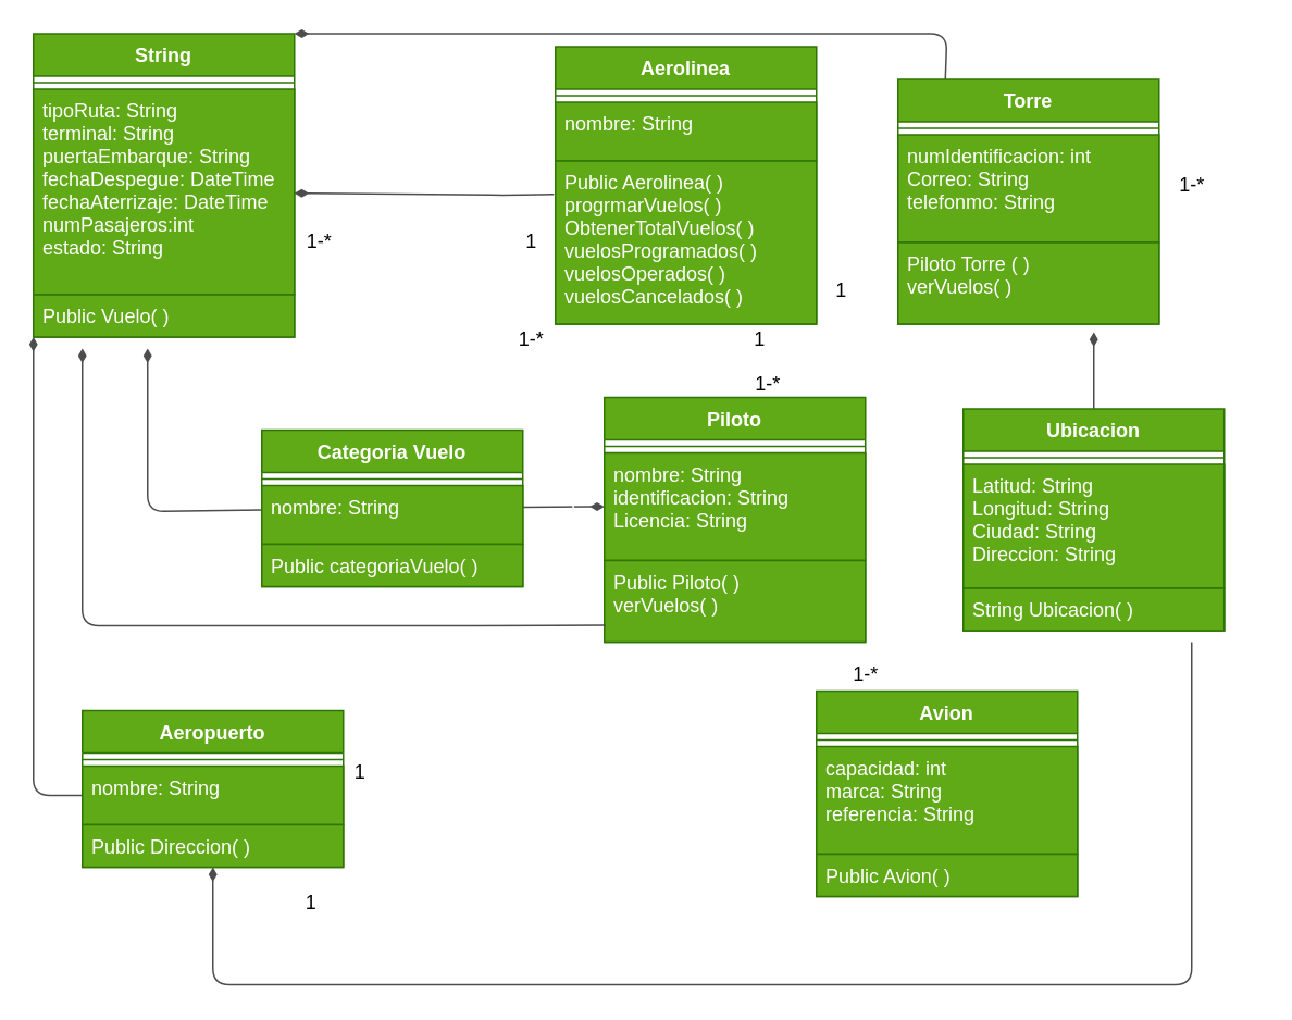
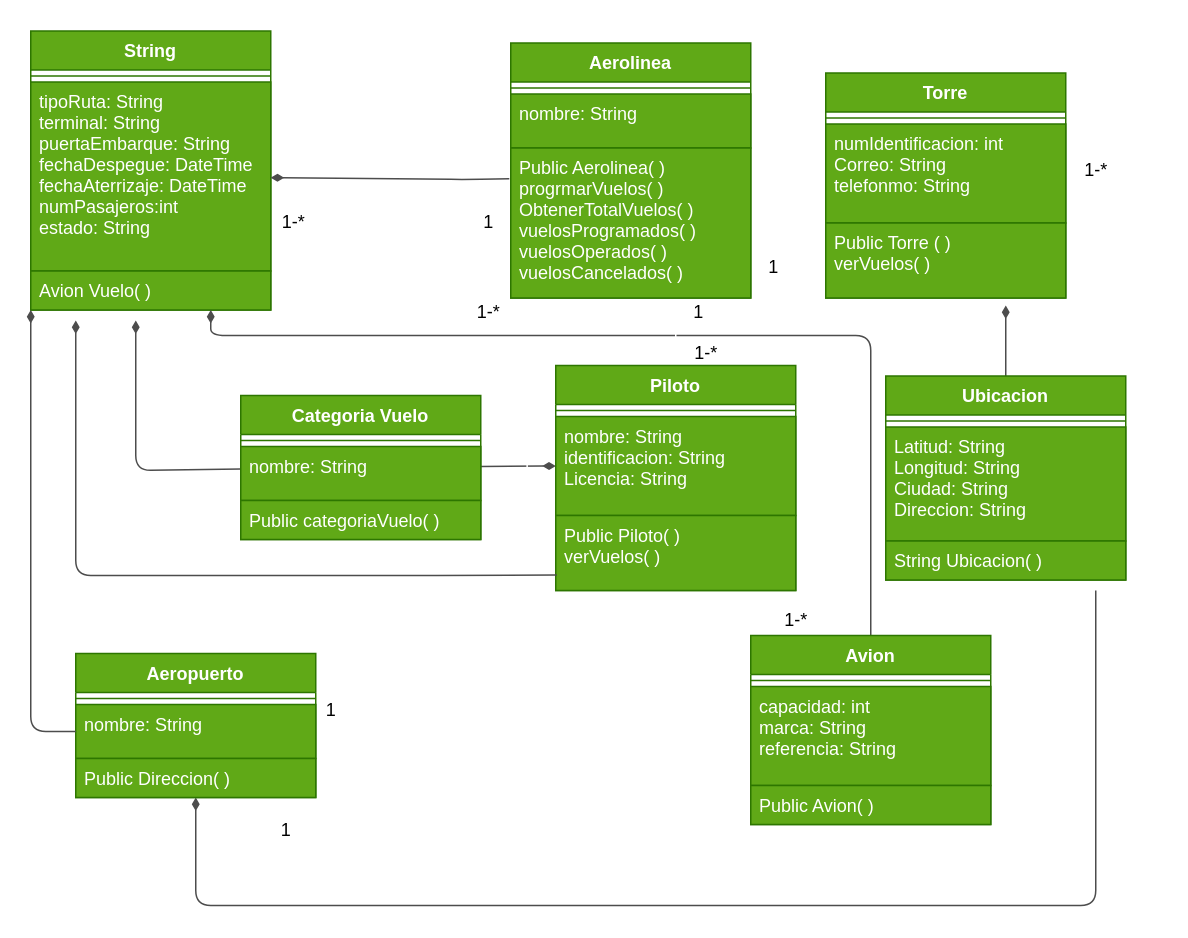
  <mxCell id="0" />
  <mxCell id="1" parent="0" />
  <mxCell id="2" value="String" style="swimlane;fontStyle=1;align=center;verticalAlign=top;childLayout=stackLayout;horizontal=1;startSize=26;horizontalStack=0;resizeParent=1;resizeParentMax=0;resizeLast=0;collapsible=1;marginBottom=0;fillColor=#60a917;fontColor=#ffffff;strokeColor=#2D7600;" vertex="1" parent="1"><mxGeometry x="20" y="20" width="160" height="186" as="geometry" /></mxCell>
  <mxCell id="3" value="" style="line;strokeWidth=1;fillColor=none;align=left;verticalAlign=middle;spacingTop=-1;spacingLeft=3;spacingRight=3;rotatable=0;labelPosition=right;points=[];portConstraint=eastwest;strokeColor=inherit;" vertex="1" parent="2"><mxGeometry y="26" width="160" height="8" as="geometry" /></mxCell>
  <mxCell id="4" value="tipoRuta: String&#10;terminal: String&#10;puertaEmbarque: String&#10;fechaDespegue: DateTime&#10;fechaAterrizaje: DateTime&#10;numPasajeros:int &#10;estado: String&#10;" style="text;strokeColor=#2D7600;fillColor=#60a917;align=left;verticalAlign=top;spacingLeft=4;spacingRight=4;overflow=hidden;rotatable=0;points=[[0,0.5],[1,0.5]];portConstraint=eastwest;fontColor=#ffffff;" vertex="1" parent="2"><mxGeometry y="34" width="160" height="126" as="geometry" /></mxCell>
- <mxCell id="5" value="Public Vuelo( )" style="text;strokeColor=#2D7600;fillColor=#60a917;align=left;verticalAlign=top;spacingLeft=4;spacingRight=4;overflow=hidden;rotatable=0;points=[[0,0.5],[1,0.5]];portConstraint=eastwest;fontColor=#ffffff;" vertex="1" parent="2"><mxGeometry y="160" width="160" height="26" as="geometry" /></mxCell>
+ <mxCell id="5" value="Avion Vuelo( )" style="text;strokeColor=#2D7600;fillColor=#60a917;align=left;verticalAlign=top;spacingLeft=4;spacingRight=4;overflow=hidden;rotatable=0;points=[[0,0.5],[1,0.5]];portConstraint=eastwest;fontColor=#ffffff;" vertex="1" parent="2"><mxGeometry y="160" width="160" height="26" as="geometry" /></mxCell>
  <mxCell id="6" value="" style="edgeStyle=none;html=1;strokeColor=#4D4D4D;startArrow=none;startFill=0;endArrow=diamondThin;endFill=1;entryX=0;entryY=0.5;entryDx=0;entryDy=0;" edge="1" parent="1" source="8" target="32"><mxGeometry relative="1" as="geometry" /></mxCell>
  <mxCell id="7" style="edgeStyle=none;html=1;strokeColor=#4D4D4D;startArrow=none;startFill=0;endArrow=diamondThin;endFill=1;" edge="1" parent="1" source="8"><mxGeometry relative="1" as="geometry"><mxPoint x="90" y="213" as="targetPoint" /><Array as="points"><mxPoint x="90" y="313" /></Array></mxGeometry></mxCell>
  <mxCell id="8" value="Categoria Vuelo" style="swimlane;fontStyle=1;align=center;verticalAlign=top;childLayout=stackLayout;horizontal=1;startSize=26;horizontalStack=0;resizeParent=1;resizeParentMax=0;resizeLast=0;collapsible=1;marginBottom=0;fillColor=#60a917;fontColor=#ffffff;strokeColor=#2D7600;" vertex="1" parent="1"><mxGeometry x="160" y="263" width="160" height="96" as="geometry" /></mxCell>
  <mxCell id="9" value="" style="line;strokeWidth=1;fillColor=none;align=left;verticalAlign=middle;spacingTop=-1;spacingLeft=3;spacingRight=3;rotatable=0;labelPosition=right;points=[];portConstraint=eastwest;strokeColor=inherit;" vertex="1" parent="8"><mxGeometry y="26" width="160" height="8" as="geometry" /></mxCell>
  <mxCell id="10" value="nombre: String" style="text;strokeColor=#2D7600;fillColor=#60a917;align=left;verticalAlign=top;spacingLeft=4;spacingRight=4;overflow=hidden;rotatable=0;points=[[0,0.5],[1,0.5]];portConstraint=eastwest;fontColor=#ffffff;" vertex="1" parent="8"><mxGeometry y="34" width="160" height="36" as="geometry" /></mxCell>
  <mxCell id="11" value="Public categoriaVuelo( )" style="text;strokeColor=#2D7600;fillColor=#60a917;align=left;verticalAlign=top;spacingLeft=4;spacingRight=4;overflow=hidden;rotatable=0;points=[[0,0.5],[1,0.5]];portConstraint=eastwest;fontColor=#ffffff;" vertex="1" parent="8"><mxGeometry y="70" width="160" height="26" as="geometry" /></mxCell>
- <mxCell id="12" style="edgeStyle=none;html=1;entryX=1;entryY=0;entryDx=0;entryDy=0;strokeColor=#4D4D4D;startArrow=none;startFill=0;endArrow=diamondThin;endFill=1;exitX=0.181;exitY=0.009;exitDx=0;exitDy=0;exitPerimeter=0;" edge="1" parent="1" source="14" target="2"><mxGeometry relative="1" as="geometry"><Array as="points"><mxPoint x="580" y="20" /></Array></mxGeometry></mxCell>
  <mxCell id="13" style="edgeStyle=none;html=1;strokeColor=#FFFFFF;startArrow=none;startFill=0;endArrow=none;endFill=0;entryX=0.75;entryY=1;entryDx=0;entryDy=0;" edge="1" parent="1" target="35"><mxGeometry relative="1" as="geometry"><mxPoint x="190" y="553" as="targetPoint" /><mxPoint x="710" y="133" as="sourcePoint" /><Array as="points"><mxPoint x="770" y="133" /><mxPoint x="770" y="573" /><mxPoint x="480" y="573" /><mxPoint x="170" y="573" /></Array></mxGeometry></mxCell>
  <mxCell id="14" value="Torre" style="swimlane;fontStyle=1;align=center;verticalAlign=top;childLayout=stackLayout;horizontal=1;startSize=26;horizontalStack=0;resizeParent=1;resizeParentMax=0;resizeLast=0;collapsible=1;marginBottom=0;fillColor=#60a917;fontColor=#ffffff;strokeColor=#2D7600;" vertex="1" parent="1"><mxGeometry x="550" y="48" width="160" height="150" as="geometry" /></mxCell>
  <mxCell id="15" value="" style="line;strokeWidth=1;fillColor=none;align=left;verticalAlign=middle;spacingTop=-1;spacingLeft=3;spacingRight=3;rotatable=0;labelPosition=right;points=[];portConstraint=eastwest;strokeColor=inherit;" vertex="1" parent="14"><mxGeometry y="26" width="160" height="8" as="geometry" /></mxCell>
  <mxCell id="16" value="numIdentificacion: int&#10;Correo: String&#10;telefonmo: String" style="text;strokeColor=#2D7600;fillColor=#60a917;align=left;verticalAlign=top;spacingLeft=4;spacingRight=4;overflow=hidden;rotatable=0;points=[[0,0.5],[1,0.5]];portConstraint=eastwest;fontColor=#ffffff;" vertex="1" parent="14"><mxGeometry y="34" width="160" height="66" as="geometry" /></mxCell>
- <mxCell id="17" value="Piloto Torre ( )&#10;verVuelos( )&#10;" style="text;strokeColor=#2D7600;fillColor=#60a917;align=left;verticalAlign=top;spacingLeft=4;spacingRight=4;overflow=hidden;rotatable=0;points=[[0,0.5],[1,0.5]];portConstraint=eastwest;fontColor=#ffffff;" vertex="1" parent="14"><mxGeometry y="100" width="160" height="50" as="geometry" /></mxCell>
+ <mxCell id="17" value="Public Torre ( )&#10;verVuelos( )&#10;" style="text;strokeColor=#2D7600;fillColor=#60a917;align=left;verticalAlign=top;spacingLeft=4;spacingRight=4;overflow=hidden;rotatable=0;points=[[0,0.5],[1,0.5]];portConstraint=eastwest;fontColor=#ffffff;" vertex="1" parent="14"><mxGeometry y="100" width="160" height="50" as="geometry" /></mxCell>
  <mxCell id="18" style="edgeStyle=none;html=1;strokeColor=#FFFFFF;startArrow=none;startFill=0;endArrow=none;endFill=0;entryX=1;entryY=0.5;entryDx=0;entryDy=0;exitX=0.072;exitY=1.005;exitDx=0;exitDy=0;exitPerimeter=0;" edge="1" parent="1" source="23" target="37"><mxGeometry relative="1" as="geometry"><mxPoint x="290" y="383" as="targetPoint" /><Array as="points"><mxPoint x="350" y="487" /></Array></mxGeometry></mxCell>
  <mxCell id="19" style="edgeStyle=none;html=1;strokeColor=#FFFFFF;startArrow=none;startFill=0;endArrow=open;endFill=0;entryX=0.379;entryY=0.004;entryDx=0;entryDy=0;entryPerimeter=0;" edge="1" parent="1" source="20" target="25"><mxGeometry relative="1" as="geometry"><Array as="points"><mxPoint x="560" y="233" /></Array></mxGeometry></mxCell>
  <mxCell id="20" value="Aerolinea" style="swimlane;fontStyle=1;align=center;verticalAlign=top;childLayout=stackLayout;horizontal=1;startSize=26;horizontalStack=0;resizeParent=1;resizeParentMax=0;resizeLast=0;collapsible=1;marginBottom=0;fillColor=#60a917;fontColor=#ffffff;strokeColor=#2D7600;" vertex="1" parent="1"><mxGeometry x="340" y="28" width="160" height="170" as="geometry" /></mxCell>
  <mxCell id="21" value="" style="line;strokeWidth=1;fillColor=none;align=left;verticalAlign=middle;spacingTop=-1;spacingLeft=3;spacingRight=3;rotatable=0;labelPosition=right;points=[];portConstraint=eastwest;strokeColor=inherit;" vertex="1" parent="20"><mxGeometry y="26" width="160" height="8" as="geometry" /></mxCell>
  <mxCell id="22" value="nombre: String" style="text;strokeColor=#2D7600;fillColor=#60a917;align=left;verticalAlign=top;spacingLeft=4;spacingRight=4;overflow=hidden;rotatable=0;points=[[0,0.5],[1,0.5]];portConstraint=eastwest;fontColor=#ffffff;" vertex="1" parent="20"><mxGeometry y="34" width="160" height="36" as="geometry" /></mxCell>
  <mxCell id="23" value="Public Aerolinea( )&#10;progrmarVuelos( )&#10;ObtenerTotalVuelos( )&#10;vuelosProgramados( )&#10;vuelosOperados( )&#10;vuelosCancelados( )" style="text;strokeColor=#2D7600;fillColor=#60a917;align=left;verticalAlign=top;spacingLeft=4;spacingRight=4;overflow=hidden;rotatable=0;points=[[0,0.5],[1,0.5]];portConstraint=eastwest;fontColor=#ffffff;" vertex="1" parent="20"><mxGeometry y="70" width="160" height="100" as="geometry" /></mxCell>
+ <mxCell id="24" style="edgeStyle=none;html=1;entryX=0.75;entryY=1;entryDx=0;entryDy=0;strokeColor=#4D4D4D;startArrow=none;startFill=0;endArrow=diamondThin;endFill=1;" edge="1" parent="1" source="25" target="2"><mxGeometry relative="1" as="geometry"><Array as="points"><mxPoint x="580" y="223" /><mxPoint x="140" y="223" /></Array></mxGeometry></mxCell>
  <mxCell id="25" value="Avion" style="swimlane;fontStyle=1;align=center;verticalAlign=top;childLayout=stackLayout;horizontal=1;startSize=26;horizontalStack=0;resizeParent=1;resizeParentMax=0;resizeLast=0;collapsible=1;marginBottom=0;fillColor=#60a917;fontColor=#ffffff;strokeColor=#2D7600;" vertex="1" parent="1"><mxGeometry x="500" y="423" width="160" height="126" as="geometry" /></mxCell>
  <mxCell id="26" value="" style="line;strokeWidth=1;fillColor=none;align=left;verticalAlign=middle;spacingTop=-1;spacingLeft=3;spacingRight=3;rotatable=0;labelPosition=right;points=[];portConstraint=eastwest;strokeColor=inherit;" vertex="1" parent="25"><mxGeometry y="26" width="160" height="8" as="geometry" /></mxCell>
  <mxCell id="27" value="capacidad: int&#10;marca: String&#10;referencia: String&#10;" style="text;strokeColor=#2D7600;fillColor=#60a917;align=left;verticalAlign=top;spacingLeft=4;spacingRight=4;overflow=hidden;rotatable=0;points=[[0,0.5],[1,0.5]];portConstraint=eastwest;fontColor=#ffffff;" vertex="1" parent="25"><mxGeometry y="34" width="160" height="66" as="geometry" /></mxCell>
  <mxCell id="28" value="Public Avion( )" style="text;strokeColor=#2D7600;fillColor=#60a917;align=left;verticalAlign=top;spacingLeft=4;spacingRight=4;overflow=hidden;rotatable=0;points=[[0,0.5],[1,0.5]];portConstraint=eastwest;fontColor=#ffffff;" vertex="1" parent="25"><mxGeometry y="100" width="160" height="26" as="geometry" /></mxCell>
  <mxCell id="29" style="edgeStyle=none;html=1;strokeColor=#FFFFFF;startArrow=none;startFill=0;endArrow=none;endFill=0;" edge="1" parent="1" source="30"><mxGeometry relative="1" as="geometry"><mxPoint x="450" y="203" as="targetPoint" /></mxGeometry></mxCell>
  <mxCell id="30" value="Piloto" style="swimlane;fontStyle=1;align=center;verticalAlign=top;childLayout=stackLayout;horizontal=1;startSize=26;horizontalStack=0;resizeParent=1;resizeParentMax=0;resizeLast=0;collapsible=1;marginBottom=0;fillColor=#60a917;fontColor=#ffffff;strokeColor=#2D7600;" vertex="1" parent="1"><mxGeometry x="370" y="243" width="160" height="150" as="geometry" /></mxCell>
  <mxCell id="31" value="" style="line;strokeWidth=1;fillColor=none;align=left;verticalAlign=middle;spacingTop=-1;spacingLeft=3;spacingRight=3;rotatable=0;labelPosition=right;points=[];portConstraint=eastwest;strokeColor=inherit;" vertex="1" parent="30"><mxGeometry y="26" width="160" height="8" as="geometry" /></mxCell>
  <mxCell id="32" value="nombre: String&#10;identificacion: String&#10;Licencia: String" style="text;strokeColor=#2D7600;fillColor=#60a917;align=left;verticalAlign=top;spacingLeft=4;spacingRight=4;overflow=hidden;rotatable=0;points=[[0,0.5],[1,0.5]];portConstraint=eastwest;fontColor=#ffffff;" vertex="1" parent="30"><mxGeometry y="34" width="160" height="66" as="geometry" /></mxCell>
  <mxCell id="33" value="Public Piloto( )&#10;verVuelos( )" style="text;strokeColor=#2D7600;fillColor=#60a917;align=left;verticalAlign=top;spacingLeft=4;spacingRight=4;overflow=hidden;rotatable=0;points=[[0,0.5],[1,0.5]];portConstraint=eastwest;fontColor=#ffffff;" vertex="1" parent="30"><mxGeometry y="100" width="160" height="50" as="geometry" /></mxCell>
  <mxCell id="34" style="edgeStyle=none;html=1;strokeColor=#4D4D4D;startArrow=diamondThin;startFill=1;endArrow=none;endFill=0;" edge="1" parent="1" source="35"><mxGeometry relative="1" as="geometry"><mxPoint x="730" y="393" as="targetPoint" /><Array as="points"><mxPoint x="130" y="603" /><mxPoint x="730" y="603" /></Array></mxGeometry></mxCell>
  <mxCell id="35" value="Aeropuerto" style="swimlane;fontStyle=1;align=center;verticalAlign=top;childLayout=stackLayout;horizontal=1;startSize=26;horizontalStack=0;resizeParent=1;resizeParentMax=0;resizeLast=0;collapsible=1;marginBottom=0;fillColor=#60a917;fontColor=#ffffff;strokeColor=#2D7600;" vertex="1" parent="1"><mxGeometry x="50" y="435" width="160" height="96" as="geometry" /></mxCell>
  <mxCell id="36" value="" style="line;strokeWidth=1;fillColor=none;align=left;verticalAlign=middle;spacingTop=-1;spacingLeft=3;spacingRight=3;rotatable=0;labelPosition=right;points=[];portConstraint=eastwest;strokeColor=inherit;" vertex="1" parent="35"><mxGeometry y="26" width="160" height="8" as="geometry" /></mxCell>
  <mxCell id="37" value="nombre: String&#10;" style="text;strokeColor=#2D7600;fillColor=#60a917;align=left;verticalAlign=top;spacingLeft=4;spacingRight=4;overflow=hidden;rotatable=0;points=[[0,0.5],[1,0.5]];portConstraint=eastwest;fontColor=#ffffff;" vertex="1" parent="35"><mxGeometry y="34" width="160" height="36" as="geometry" /></mxCell>
  <mxCell id="38" value="Public Direccion( )" style="text;strokeColor=#2D7600;fillColor=#60a917;align=left;verticalAlign=top;spacingLeft=4;spacingRight=4;overflow=hidden;rotatable=0;points=[[0,0.5],[1,0.5]];portConstraint=eastwest;fontColor=#ffffff;" vertex="1" parent="35"><mxGeometry y="70" width="160" height="26" as="geometry" /></mxCell>
  <mxCell id="39" style="edgeStyle=none;html=1;strokeColor=#4D4D4D;startArrow=none;startFill=0;endArrow=diamondThin;endFill=1;" edge="1" parent="1" source="40"><mxGeometry relative="1" as="geometry"><mxPoint x="670" y="203" as="targetPoint" /></mxGeometry></mxCell>
  <mxCell id="40" value="Ubicacion" style="swimlane;fontStyle=1;align=center;verticalAlign=top;childLayout=stackLayout;horizontal=1;startSize=26;horizontalStack=0;resizeParent=1;resizeParentMax=0;resizeLast=0;collapsible=1;marginBottom=0;fillColor=#60a917;fontColor=#ffffff;strokeColor=#2D7600;" vertex="1" parent="1"><mxGeometry x="590" y="250" width="160" height="136" as="geometry" /></mxCell>
  <mxCell id="41" value="" style="line;strokeWidth=1;fillColor=none;align=left;verticalAlign=middle;spacingTop=-1;spacingLeft=3;spacingRight=3;rotatable=0;labelPosition=right;points=[];portConstraint=eastwest;strokeColor=inherit;" vertex="1" parent="40"><mxGeometry y="26" width="160" height="8" as="geometry" /></mxCell>
  <mxCell id="42" value="Latitud: String&#10;Longitud: String &#10;Ciudad: String&#10;Direccion: String" style="text;strokeColor=#2D7600;fillColor=#60a917;align=left;verticalAlign=top;spacingLeft=4;spacingRight=4;overflow=hidden;rotatable=0;points=[[0,0.5],[1,0.5]];portConstraint=eastwest;fontColor=#ffffff;" vertex="1" parent="40"><mxGeometry y="34" width="160" height="76" as="geometry" /></mxCell>
  <mxCell id="43" value="String Ubicacion( )" style="text;strokeColor=#2D7600;fillColor=#60a917;align=left;verticalAlign=top;spacingLeft=4;spacingRight=4;overflow=hidden;rotatable=0;points=[[0,0.5],[1,0.5]];portConstraint=eastwest;fontColor=#ffffff;" vertex="1" parent="40"><mxGeometry y="110" width="160" height="26" as="geometry" /></mxCell>
  <mxCell id="44" style="edgeStyle=none;html=1;endArrow=none;endFill=0;entryX=-0.006;entryY=0.205;entryDx=0;entryDy=0;entryPerimeter=0;strokeColor=#4D4D4D;startArrow=diamondThin;startFill=1;" edge="1" parent="1" source="4" target="23"><mxGeometry relative="1" as="geometry"><mxPoint x="320" y="117" as="targetPoint" /><Array as="points"><mxPoint x="310" y="119" /></Array></mxGeometry></mxCell>
  <mxCell id="45" value="" style="edgeStyle=none;html=1;strokeColor=#4D4D4D;startArrow=none;startFill=0;endArrow=diamondThin;endFill=1;exitX=0.004;exitY=0.794;exitDx=0;exitDy=0;exitPerimeter=0;" edge="1" parent="1" source="33"><mxGeometry relative="1" as="geometry"><mxPoint x="50" y="213" as="targetPoint" /><Array as="points"><mxPoint x="280" y="383" /><mxPoint x="50" y="383" /></Array></mxGeometry></mxCell>
  <mxCell id="46" style="edgeStyle=none;html=1;entryX=0;entryY=1;entryDx=0;entryDy=0;strokeColor=#4D4D4D;startArrow=none;startFill=0;endArrow=diamondThin;endFill=1;exitX=0;exitY=0.5;exitDx=0;exitDy=0;" edge="1" parent="1" source="37" target="2"><mxGeometry relative="1" as="geometry"><Array as="points"><mxPoint x="20" y="487" /></Array></mxGeometry></mxCell>
  <mxCell id="47" value="" style="edgeStyle=none;html=1;exitX=-0.017;exitY=0.638;exitDx=0;exitDy=0;entryX=1.015;entryY=0.856;entryDx=0;entryDy=0;entryPerimeter=0;strokeColor=#FFFFFF;startArrow=none;startFill=0;endArrow=none;endFill=0;exitPerimeter=0;align=left;fontStyle=4" edge="1" parent="1" source="23" target="4"><mxGeometry relative="1" as="geometry" /></mxCell>
  <mxCell id="48" value="1-*" style="text;html=1;align=center;verticalAlign=middle;resizable=0;points=[];autosize=1;strokeColor=none;fillColor=none;" vertex="1" parent="1"><mxGeometry x="175" y="133" width="40" height="30" as="geometry" /></mxCell>
  <mxCell id="49" value="1" style="text;html=1;align=center;verticalAlign=middle;resizable=0;points=[];autosize=1;strokeColor=none;fillColor=none;" vertex="1" parent="1"><mxGeometry x="310" y="133" width="30" height="30" as="geometry" /></mxCell>
  <mxCell id="50" value="1" style="text;html=1;align=center;verticalAlign=middle;resizable=0;points=[];autosize=1;strokeColor=none;fillColor=none;" vertex="1" parent="1"><mxGeometry x="205" y="458" width="30" height="30" as="geometry" /></mxCell>
  <mxCell id="51" value="1-*" style="text;html=1;align=center;verticalAlign=middle;resizable=0;points=[];autosize=1;strokeColor=none;fillColor=none;" vertex="1" parent="1"><mxGeometry x="305" y="193" width="40" height="30" as="geometry" /></mxCell>
  <mxCell id="52" value="1-*" style="text;html=1;align=center;verticalAlign=middle;resizable=0;points=[];autosize=1;strokeColor=none;fillColor=none;" vertex="1" parent="1"><mxGeometry x="450" y="220" width="40" height="30" as="geometry" /></mxCell>
  <mxCell id="53" value="1" style="text;html=1;align=center;verticalAlign=middle;resizable=0;points=[];autosize=1;strokeColor=none;fillColor=none;" vertex="1" parent="1"><mxGeometry x="450" y="193" width="30" height="30" as="geometry" /></mxCell>
  <mxCell id="54" value="1" style="text;html=1;align=center;verticalAlign=middle;resizable=0;points=[];autosize=1;strokeColor=none;fillColor=none;" vertex="1" parent="1"><mxGeometry x="175" y="538" width="30" height="30" as="geometry" /></mxCell>
  <mxCell id="55" value="1-*" style="text;html=1;align=center;verticalAlign=middle;resizable=0;points=[];autosize=1;strokeColor=none;fillColor=none;" vertex="1" parent="1"><mxGeometry x="710" y="98" width="40" height="30" as="geometry" /></mxCell>
  <mxCell id="56" value="1-*" style="text;html=1;align=center;verticalAlign=middle;resizable=0;points=[];autosize=1;strokeColor=none;fillColor=none;" vertex="1" parent="1"><mxGeometry x="510" y="398" width="40" height="30" as="geometry" /></mxCell>
  <mxCell id="57" value="1" style="text;html=1;align=center;verticalAlign=middle;resizable=0;points=[];autosize=1;strokeColor=none;fillColor=none;" vertex="1" parent="1"><mxGeometry x="500" y="163" width="30" height="30" as="geometry" /></mxCell>
